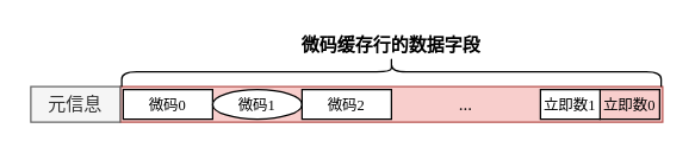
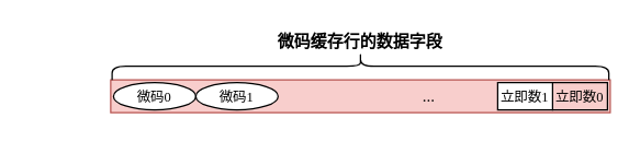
  <mxCell id="0" />
  <mxCell id="1" parent="0" />
  <mxCell id="2" value="" style="rounded=0;whiteSpace=wrap;html=1;fontFamily=mono;fillColor=#f8cecc;strokeColor=#b85450;" parent="1" vertex="1"><mxGeometry x="80" y="58" width="364" height="24" as="geometry" /></mxCell>
- <mxCell id="3" value="微码0" style="rounded=0;whiteSpace=wrap;html=1;fontFamily=mono;fontSize=10;" parent="1" vertex="1"><mxGeometry x="82" y="60" width="60" height="20" as="geometry" /></mxCell>
+ <mxCell id="3" value="微码0" style="ellipse;whiteSpace=wrap;html=1;fontFamily=mono;fontSize=10;" parent="1" vertex="1"><mxGeometry x="82" y="60" width="60" height="20" as="geometry" /></mxCell>
  <mxCell id="4" value="微码1" style="ellipse;whiteSpace=wrap;html=1;fontFamily=mono;fontSize=10;" parent="1" vertex="1"><mxGeometry x="142" y="60" width="60" height="20" as="geometry" /></mxCell>
- <mxCell id="5" value="微码2" style="rounded=0;whiteSpace=wrap;html=1;fontFamily=mono;fontSize=10;" parent="1" vertex="1"><mxGeometry x="202" y="60" width="60" height="20" as="geometry" /></mxCell>
  <mxCell id="6" value="&lt;font style=&quot;font-size: 10px;&quot;&gt;立即数0&lt;/font&gt;" style="rounded=0;whiteSpace=wrap;html=1;fontFamily=mono;fillColor=#f8cecc;" parent="1" vertex="1"><mxGeometry x="402" y="60" width="40" height="20" as="geometry" /></mxCell>
  <mxCell id="7" value="&lt;font style=&quot;font-size: 10px;&quot;&gt;立即数1&lt;/font&gt;" style="rounded=0;whiteSpace=wrap;html=1;fontFamily=mono;" parent="1" vertex="1"><mxGeometry x="362" y="60" width="40" height="20" as="geometry" /></mxCell>
  <mxCell id="8" value="&lt;b style=&quot;border-color: var(--border-color);&quot;&gt;微码缓存行的数据字段&lt;/b&gt;" style="text;html=1;strokeColor=none;fillColor=none;align=center;verticalAlign=middle;whiteSpace=wrap;rounded=0;fontFamily=mono;" parent="1" vertex="1"><mxGeometry x="82" y="20" width="360" height="20" as="geometry" /></mxCell>
  <mxCell id="9" value="..." style="rounded=0;whiteSpace=wrap;html=1;fontFamily=mono;fillColor=none;strokeColor=none;" parent="1" vertex="1"><mxGeometry x="262" y="60" width="100" height="20" as="geometry" /></mxCell>
- <mxCell id="10" value="元信息" style="rounded=0;whiteSpace=wrap;html=1;fontFamily=mono;fillColor=#f5f5f5;strokeColor=#666666;fontColor=#333333;" vertex="1" parent="1"><mxGeometry x="20" y="58" width="60" height="24" as="geometry" /></mxCell>
  <mxCell id="11" value="" style="shape=curlyBracket;whiteSpace=wrap;html=1;rounded=1;labelPosition=left;verticalLabelPosition=middle;align=right;verticalAlign=middle;direction=south;" vertex="1" parent="1"><mxGeometry x="81" y="38" width="362" height="20" as="geometry" /></mxCell>
